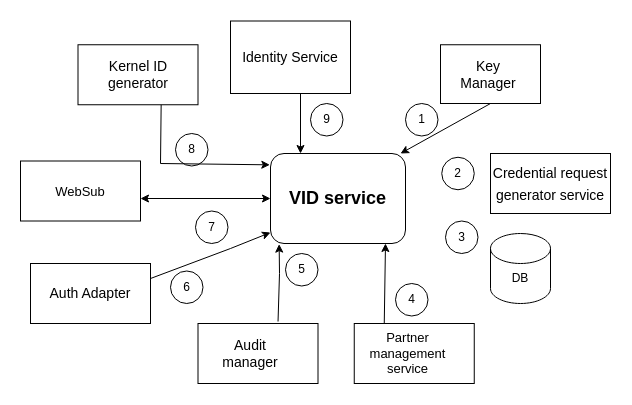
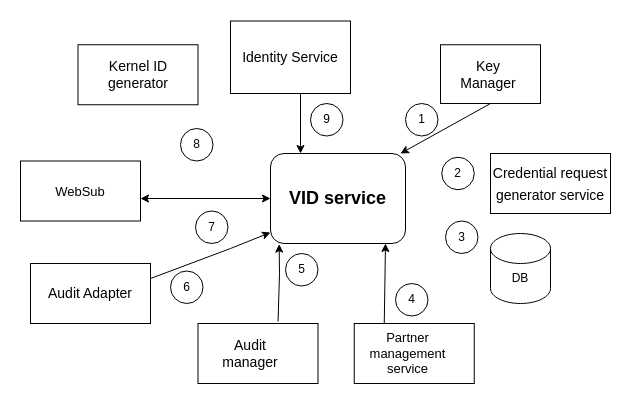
  <mxCell id="0" />
  <mxCell id="1" parent="0" />
  <mxCell id="2" value="&lt;b&gt;&lt;font style=&quot;font-size: 18px&quot;&gt;VID service&lt;/font&gt;&lt;/b&gt;" style="rounded=1;whiteSpace=wrap;html=1;" vertex="1" parent="1"><mxGeometry x="270" y="153" width="135" height="90" as="geometry" /></mxCell>
  <mxCell id="3" value="&lt;span style=&quot;color: rgba(0 , 0 , 0 , 0) ; font-family: monospace ; font-size: 0px&quot;&gt;%3CmxGraphModel%3E%3Croot%3E%3CmxCell%20id%3D%220%22%2F%3E%3CmxCell%20id%3D%221%22%20parent%3D%220%22%2F%3E%3CmxCell%20id%3D%222%22%20value%3D%22Partner%20Management%20Service%22%20style%3D%22rounded%3D0%3BwhiteSpace%3Dwrap%3Bhtml%3D1%3B%22%20vertex%3D%221%22%20parent%3D%221%22%3E%3CmxGeometry%20x%3D%22590%22%20y%3D%22315%22%20width%3D%22120%22%20height%3D%2260%22%20as%3D%22geometry%22%2F%3E%3C%2FmxCell%3E%3C%2Froot%3E%3C%2FmxGraphModel%3E&lt;/span&gt;" style="rounded=0;whiteSpace=wrap;html=1;" vertex="1" parent="1"><mxGeometry x="353.75" y="323" width="120" height="60" as="geometry" /></mxCell>
  <mxCell id="4" value="&lt;font style=&quot;font-size: 13px&quot;&gt;WebSub&lt;/font&gt;" style="rounded=0;whiteSpace=wrap;html=1;" vertex="1" parent="1"><mxGeometry x="20" y="160.5" width="120" height="60" as="geometry" /></mxCell>
- <mxCell id="5" value="&lt;font style=&quot;font-size: 14px&quot;&gt;Auth Adapter&lt;/font&gt;" style="rounded=0;whiteSpace=wrap;html=1;" vertex="1" parent="1"><mxGeometry x="30" y="263" width="120" height="60" as="geometry" /></mxCell>
+ <mxCell id="5" value="&lt;font style=&quot;font-size: 14px&quot;&gt;Audit Adapter&lt;/font&gt;" style="rounded=0;whiteSpace=wrap;html=1;" vertex="1" parent="1"><mxGeometry x="30" y="263" width="120" height="60" as="geometry" /></mxCell>
  <mxCell id="6" value="" style="rounded=0;whiteSpace=wrap;html=1;" vertex="1" parent="1"><mxGeometry x="197.5" y="323" width="120" height="60" as="geometry" /></mxCell>
  <mxCell id="7" value="" style="rounded=0;whiteSpace=wrap;html=1;" vertex="1" parent="1"><mxGeometry x="440" y="44.25" width="100" height="58.75" as="geometry" /></mxCell>
  <mxCell id="8" value="&lt;font style=&quot;font-size: 14px&quot;&gt;Key Manager&lt;/font&gt;" style="text;html=1;strokeColor=none;fillColor=none;align=center;verticalAlign=middle;whiteSpace=wrap;rounded=0;" vertex="1" parent="1"><mxGeometry x="457.5" y="59.25" width="60" height="30" as="geometry" /></mxCell>
  <mxCell id="9" value="" style="shape=cylinder3;whiteSpace=wrap;html=1;boundedLbl=1;backgroundOutline=1;size=15;" vertex="1" parent="1"><mxGeometry x="490" y="233" width="60" height="70" as="geometry" /></mxCell>
  <mxCell id="10" value="DB" style="text;html=1;strokeColor=none;fillColor=none;align=center;verticalAlign=middle;whiteSpace=wrap;rounded=0;" vertex="1" parent="1"><mxGeometry x="490" y="253" width="60" height="50" as="geometry" /></mxCell>
  <mxCell id="11" value="&lt;font style=&quot;font-size: 13px&quot;&gt;Partner management service&lt;/font&gt;" style="text;html=1;strokeColor=none;fillColor=none;align=center;verticalAlign=middle;whiteSpace=wrap;rounded=0;" vertex="1" parent="1"><mxGeometry x="370" y="343" width="75" height="20" as="geometry" /></mxCell>
  <mxCell id="12" value="&lt;font style=&quot;font-size: 14px&quot;&gt;Audit manager&lt;/font&gt;" style="text;html=1;strokeColor=none;fillColor=none;align=center;verticalAlign=middle;whiteSpace=wrap;rounded=0;" vertex="1" parent="1"><mxGeometry x="220" y="338" width="60" height="30" as="geometry" /></mxCell>
  <mxCell id="13" value="&lt;font style=&quot;font-size: 14px&quot;&gt;Identity Service&lt;/font&gt;" style="rounded=0;whiteSpace=wrap;html=1;" vertex="1" parent="1"><mxGeometry x="230" y="20.5" width="120" height="72.5" as="geometry" /></mxCell>
  <mxCell id="14" value="1" style="ellipse;whiteSpace=wrap;html=1;aspect=fixed;" vertex="1" parent="1"><mxGeometry x="405" y="103" width="32.5" height="32.5" as="geometry" /></mxCell>
  <mxCell id="15" value="2" style="ellipse;whiteSpace=wrap;html=1;aspect=fixed;" vertex="1" parent="1"><mxGeometry x="441.25" y="156.75" width="32.5" height="32.5" as="geometry" /></mxCell>
  <mxCell id="16" value="3" style="ellipse;whiteSpace=wrap;html=1;aspect=fixed;" vertex="1" parent="1"><mxGeometry x="445" y="220.5" width="32.5" height="32.5" as="geometry" /></mxCell>
  <mxCell id="17" value="4" style="ellipse;whiteSpace=wrap;html=1;aspect=fixed;" vertex="1" parent="1"><mxGeometry x="395" y="283" width="32.5" height="32.5" as="geometry" /></mxCell>
  <mxCell id="18" value="5" style="ellipse;whiteSpace=wrap;html=1;aspect=fixed;" vertex="1" parent="1"><mxGeometry x="285" y="253" width="32.5" height="32.5" as="geometry" /></mxCell>
  <mxCell id="19" value="6" style="ellipse;whiteSpace=wrap;html=1;aspect=fixed;" vertex="1" parent="1"><mxGeometry x="170" y="270.5" width="32.5" height="32.5" as="geometry" /></mxCell>
  <mxCell id="20" value="7" style="ellipse;whiteSpace=wrap;html=1;aspect=fixed;" vertex="1" parent="1"><mxGeometry x="195" y="210.5" width="32.5" height="32.5" as="geometry" /></mxCell>
- <mxCell id="21" value="8" style="ellipse;whiteSpace=wrap;html=1;aspect=fixed;" vertex="1" parent="1"><mxGeometry x="175" y="133" width="32.5" height="32.5" as="geometry" /></mxCell>
+ <mxCell id="21" value="8" style="ellipse;whiteSpace=wrap;html=1;aspect=fixed;" vertex="1" parent="1"><mxGeometry x="180" y="128" width="32.5" height="32.5" as="geometry" /></mxCell>
  <mxCell id="22" value="9" style="ellipse;whiteSpace=wrap;html=1;aspect=fixed;" vertex="1" parent="1"><mxGeometry x="310" y="103" width="32.5" height="32.5" as="geometry" /></mxCell>
  <mxCell id="23" value="&lt;font style=&quot;font-size: 14px&quot;&gt;Credential request generator service&lt;/font&gt;" style="rounded=0;whiteSpace=wrap;html=1;fontSize=18;" vertex="1" parent="1"><mxGeometry x="490" y="153" width="120" height="60" as="geometry" /></mxCell>
  <mxCell id="24" value="" style="endArrow=classic;startArrow=classic;html=1;rounded=0;fontSize=14;entryX=0;entryY=0.5;entryDx=0;entryDy=0;" edge="1" parent="1" target="2"><mxGeometry width="50" height="50" relative="1" as="geometry"><mxPoint x="140" y="198" as="sourcePoint" /><mxPoint x="260" y="198" as="targetPoint" /><Array as="points" /></mxGeometry></mxCell>
  <mxCell id="25" value="" style="endArrow=classic;html=1;rounded=0;fontSize=14;exitX=0.667;exitY=-0.033;exitDx=0;exitDy=0;exitPerimeter=0;entryX=0.064;entryY=1.007;entryDx=0;entryDy=0;entryPerimeter=0;" edge="1" parent="1" source="6" target="2"><mxGeometry width="50" height="50" relative="1" as="geometry"><mxPoint x="230" y="193" as="sourcePoint" /><mxPoint x="280" y="253" as="targetPoint" /><Array as="points"><mxPoint x="279" y="273" /></Array></mxGeometry></mxCell>
  <mxCell id="26" value="" style="endArrow=classic;html=1;rounded=0;fontSize=14;exitX=0.25;exitY=0;exitDx=0;exitDy=0;" edge="1" parent="1" source="3"><mxGeometry width="50" height="50" relative="1" as="geometry"><mxPoint x="230" y="193" as="sourcePoint" /><mxPoint x="385" y="243" as="targetPoint" /></mxGeometry></mxCell>
- <mxCell id="27" value="" style="endArrow=classic;html=1;rounded=0;fontSize=14;entryX=-0.005;entryY=0.126;entryDx=0;entryDy=0;entryPerimeter=0;exitX=0.693;exitY=0.99;exitDx=0;exitDy=0;exitPerimeter=0;" edge="1" parent="1" source="31" target="2"><mxGeometry width="50" height="50" relative="1" as="geometry"><mxPoint x="160" y="113" as="sourcePoint" /><mxPoint x="280" y="143" as="targetPoint" /><Array as="points"><mxPoint x="160" y="163" /></Array></mxGeometry></mxCell>
  <mxCell id="28" value="" style="endArrow=classic;html=1;rounded=0;fontSize=14;" edge="1" parent="1"><mxGeometry width="50" height="50" relative="1" as="geometry"><mxPoint x="300" y="93" as="sourcePoint" /><mxPoint x="300" y="153" as="targetPoint" /></mxGeometry></mxCell>
  <mxCell id="29" value="" style="endArrow=classic;html=1;rounded=0;fontSize=14;exitX=0.5;exitY=1;exitDx=0;exitDy=0;" edge="1" parent="1" source="7"><mxGeometry width="50" height="50" relative="1" as="geometry"><mxPoint x="230" y="193" as="sourcePoint" /><mxPoint x="400" y="153" as="targetPoint" /></mxGeometry></mxCell>
  <mxCell id="30" value="" style="endArrow=classic;html=1;rounded=0;fontSize=13;exitX=1;exitY=0.25;exitDx=0;exitDy=0;" edge="1" parent="1" source="5"><mxGeometry width="50" height="50" relative="1" as="geometry"><mxPoint x="210" y="263" as="sourcePoint" /><mxPoint x="270" y="232" as="targetPoint" /><Array as="points"><mxPoint x="230" y="248" /></Array></mxGeometry></mxCell>
  <mxCell id="31" value="Kernel ID generator" style="rounded=0;whiteSpace=wrap;html=1;fontSize=14;" vertex="1" parent="1"><mxGeometry x="77.5" y="44.25" width="120" height="60" as="geometry" /></mxCell>
